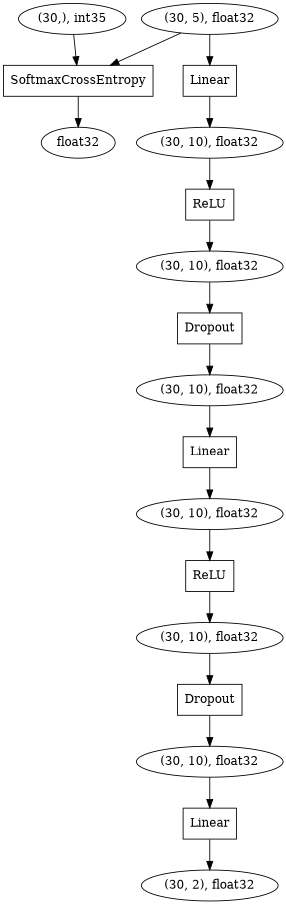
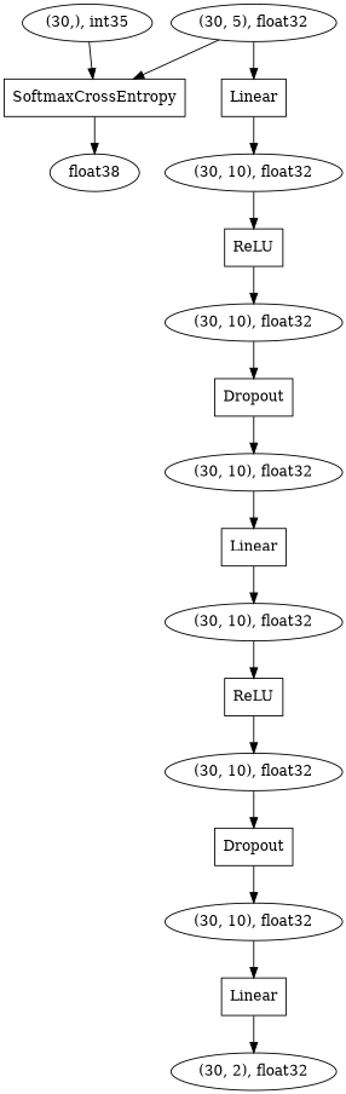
  digraph {
    node [shape=oval]
    n1 [label=Dropout shape=box]
    n2 [label="(30, 10), float32"]
    n3 [label=Linear shape=box]
    n4 [label="(30, 2), float32"]
    n5 [label=ReLU shape=box]
    n6 [label="(30, 10), float32"]
    n7 [label=Dropout shape=box]
    n8 [label=SoftmaxCrossEntropy shape=box]
-   n9 [label=float32]
+   n9 [label=float38]
    n10 [label="(30, 10), float32"]
    n11 [label=Linear shape=box]
    n12 [label="(30, 10), float32"]
    n13 [label=ReLU shape=box]
    n14 [label="(30, 10), float32"]
    n15 [label="(30, 5), float32"]
    n16 [label=Linear shape=box]
    n17 [label="(30, 10), float32"]
    n18 [label="(30,), int35"]
    n1 -> n2
    n2 -> n3
    n3 -> n4
    n5 -> n6
    n6 -> n7
    n7 -> n10
    n8 -> n9
    n10 -> n11
    n11 -> n12
    n12 -> n13
    n13 -> n14
    n14 -> n1
    n15 -> n8
    n15 -> n16
    n16 -> n17
    n17 -> n5
    n18 -> n8
  }
